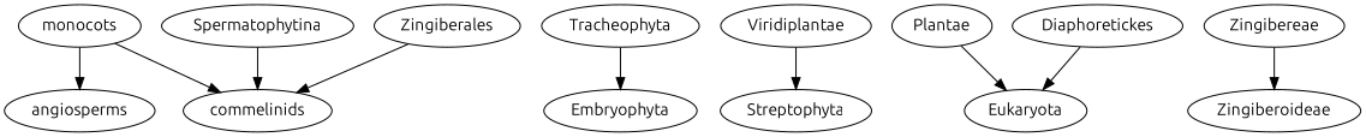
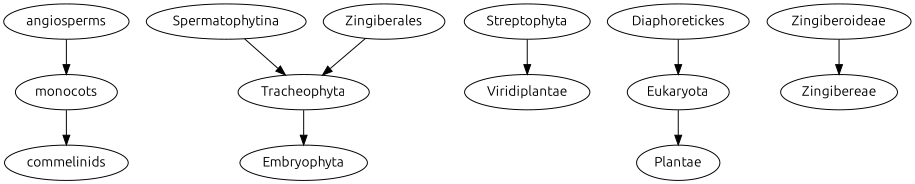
  digraph {
    fontname=Ubuntu
    node [fontname=Ubuntu]
    edge [fontname=Ubuntu]
    n1 [label=angiosperms]
    n2 [label=Spermatophytina]
    n3 [label=Tracheophyta]
    n4 [label=monocots]
    n5 [label=commelinids]
    n6 [label=Viridiplantae]
    n7 [label=Plantae]
    n8 [label=Eukaryota]
    n9 [label=Streptophyta]
    n10 [label=Embryophyta]
    n11 [label=Zingiberales]
    n12 [label=Diaphoretickes]
    n13 [label=Zingiberoideae]
    n14 [label=Zingibereae]
-   n2 -> n5
+   n2 -> n3
    n3 -> n10
-   n4 -> n1
+   n1 -> n4
    n4 -> n5
-   n7 -> n8
-   n6 -> n9
-   n11 -> n5
+   n8 -> n7
+   n9 -> n6
+   n11 -> n3
    n12 -> n8
-   n14 -> n13
+   n13 -> n14
  }
